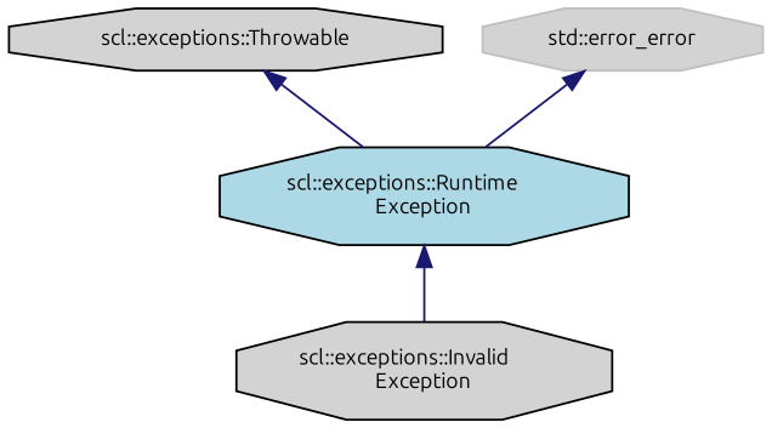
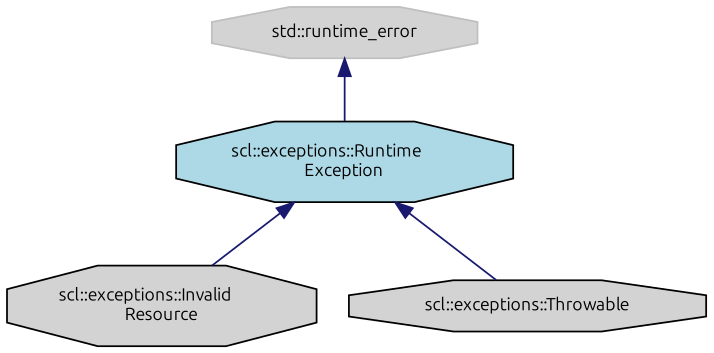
  digraph {
    fontname=Ubuntu
    node [color=black fillcolor=lightgrey fontname=Ubuntu fontsize=10 shape=octagon style=filled]
    edge [color=midnightblue dir=back fontname=Ubuntu fontsize=10 labelfontname=Helvetica labelfontsize=10 style=solid]
    n1 [fillcolor=lightblue fontcolor=black height=0.2 label="scl::exceptions::Runtime\lException" width=0.4]
-   n2 [height=0.2 label="scl::exceptions::Invalid\lException" width=0.4]
+   n2 [height=0.2 label="scl::exceptions::Invalid\lResource" width=0.4]
    n3 [height=0.2 label="scl::exceptions::Throwable" width=0.4]
-   n4 [color=grey75 height=0.2 label="std::error_error" width=0.4]
+   n4 [color=grey75 height=0.2 label="std::runtime_error" width=0.4]
    n1 -> n2
-   n3 -> n1
+   n1 -> n3
    n4 -> n1
  }
